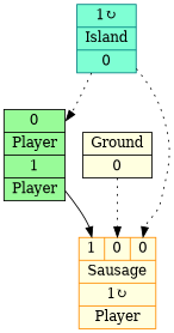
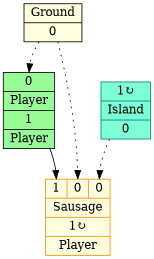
  digraph {
    node [color=black fillcolor=lightyellow shape=record style=filled]
    edge [headport=GroundP style=dotted]
    n1 [fillcolor=palegreen label="{{<GroundP>0}|{Player}|<PlayerOUT>1|{Player}}"]
    n2 [color=darkorange label="{{<Player>1|<GroundP>0|<Island>0}|{Sausage}|<SausageOUT>1&#8635;|{Player}}"]
    n3 [label="{{Ground}|<GroundOUT>0}"]
    n4 [color=teal fillcolor=aquamarine label="{{<SausageP>1&#8635;}|{Island}|<IslandOUT>0}"]
    n1 -> n2 [headport=Player style=""]
-   n4 -> n1
+   n3 -> n1
    n3 -> n2
    n4 -> n2 [headport=Island]
  }
